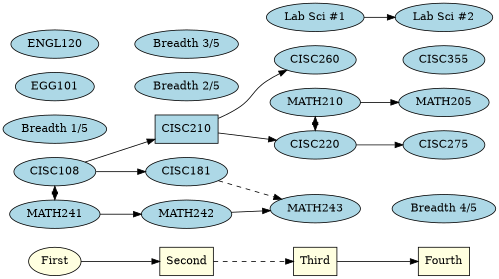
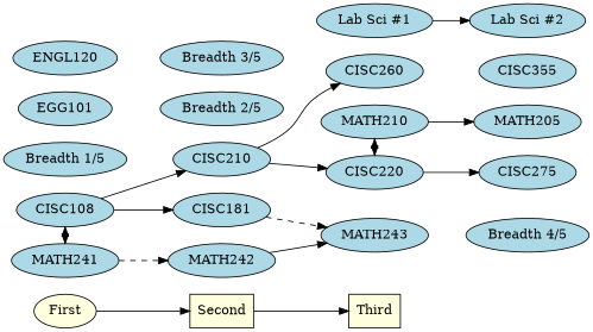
  digraph {
    rankdir=LR
    node [fillcolor=lightblue style=filled]
    First [fillcolor=lightyellow shape=ellipse]
    CISC108
    MATH241
    "Breadth 1/5"
    EGG101
    n6 [label=ENGL120]
    Second [fillcolor=lightyellow shape=box]
    CISC181
-   CISC210 [shape=box]
+   CISC210
    MATH242
    "Breadth 2/5"
    "Breadth 3/5"
    Third [fillcolor=lightyellow shape=box]
    CISC220
    CISC260
    MATH243
    MATH210
    "Lab Sci #1"
-   Fourth [fillcolor=lightyellow shape=box]
    CISC275
    CISC355
    MATH205
    "Lab Sci #2"
    "Breadth 4/5"
    subgraph sub_1 {
      rank=same
      First
      CISC108
      MATH241
      "Breadth 1/5"
      EGG101
      n6
    }
    subgraph sub_2 {
      rank=same
      Second
      CISC181
      CISC210
      MATH242
      "Breadth 2/5"
      "Breadth 3/5"
    }
    subgraph sub_3 {
      rank=same
      Third
      CISC220
      CISC260
      MATH243
      MATH210
      "Lab Sci #1"
    }
    subgraph sub_4 {
      rank=same
-     Fourth
      CISC275
      CISC355
      MATH205
      "Lab Sci #2"
      "Breadth 4/5"
    }
    First -> Second
    CISC108 -> MATH241 [dir=both style=dashed]
    CISC108 -> CISC181
    CISC108 -> CISC210
-   MATH241 -> MATH242
-   Second -> Third [style=dashed]
+   MATH241 -> MATH242 [style=dashed]
+   Second -> Third
    CISC181 -> MATH243 [style=dashed]
    CISC210 -> CISC220
    CISC210 -> CISC260
    MATH242 -> MATH243
-   Third -> Fourth
    CISC220 -> CISC275
    CISC260 -> CISC355 [style=invis]
    MATH243 -> "Breadth 4/5" [style=invis]
    MATH210 -> CISC220 [dir=both style=dashed]
    MATH210 -> MATH205
    "Lab Sci #1" -> "Lab Sci #2"
  }
